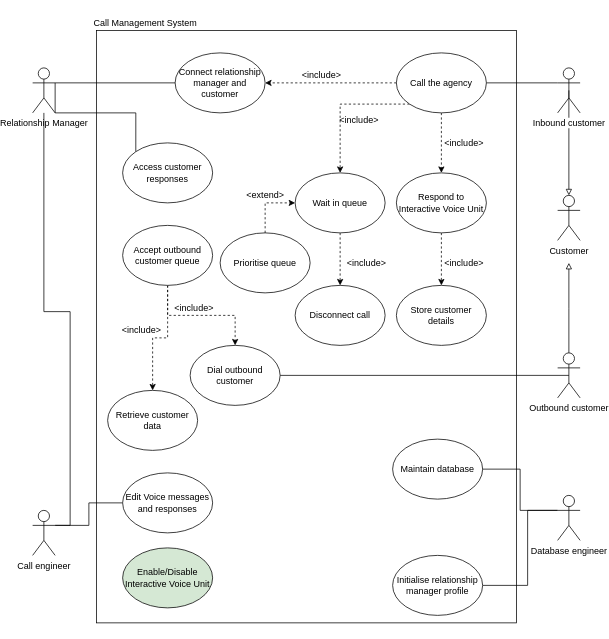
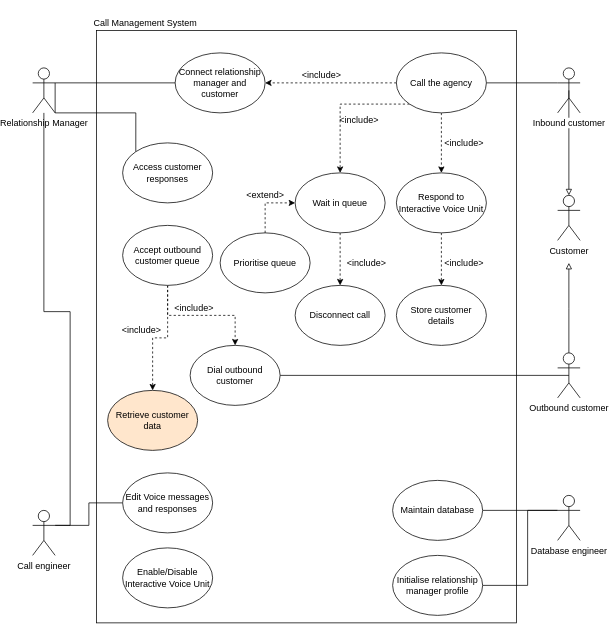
  <mxCell id="0" />
  <mxCell id="1" parent="0" />
  <mxCell id="2" value="" style="rounded=0;whiteSpace=wrap;html=1;" parent="1" vertex="1"><mxGeometry x="105" y="40" width="560" height="790" as="geometry" /></mxCell>
  <mxCell id="3" style="edgeStyle=orthogonalEdgeStyle;rounded=0;orthogonalLoop=1;jettySize=auto;html=1;exitX=0;exitY=0.333;exitDx=0;exitDy=0;exitPerimeter=0;endArrow=none;endFill=0;" parent="1" source="5" target="13" edge="1"><mxGeometry relative="1" as="geometry" /></mxCell>
  <mxCell id="4" style="edgeStyle=orthogonalEdgeStyle;rounded=0;orthogonalLoop=1;jettySize=auto;html=1;exitX=0.5;exitY=0.5;exitDx=0;exitDy=0;exitPerimeter=0;entryX=0.5;entryY=0;entryDx=0;entryDy=0;entryPerimeter=0;endArrow=block;endFill=0;" edge="1" parent="1" source="5" target="43"><mxGeometry relative="1" as="geometry" /></mxCell>
  <mxCell id="5" value="Inbound customer" style="shape=umlActor;verticalLabelPosition=bottom;labelBackgroundColor=#ffffff;verticalAlign=top;html=1;outlineConnect=0;" parent="1" vertex="1"><mxGeometry x="720" y="90" width="30" height="60" as="geometry" /></mxCell>
  <mxCell id="6" style="edgeStyle=orthogonalEdgeStyle;rounded=0;orthogonalLoop=1;jettySize=auto;html=1;exitX=1;exitY=0.333;exitDx=0;exitDy=0;exitPerimeter=0;entryX=0;entryY=0.5;entryDx=0;entryDy=0;endArrow=none;endFill=0;" parent="1" source="8" target="17" edge="1"><mxGeometry relative="1" as="geometry" /></mxCell>
  <mxCell id="7" style="edgeStyle=orthogonalEdgeStyle;rounded=0;orthogonalLoop=1;jettySize=auto;html=1;exitX=1;exitY=0.333;exitDx=0;exitDy=0;exitPerimeter=0;entryX=0;entryY=0;entryDx=0;entryDy=0;endArrow=none;endFill=0;" edge="1" parent="1" source="8" target="31"><mxGeometry relative="1" as="geometry"><Array as="points"><mxPoint x="50" y="150" /><mxPoint x="158" y="150" /></Array></mxGeometry></mxCell>
  <mxCell id="8" value="Relationship Manager" style="shape=umlActor;verticalLabelPosition=bottom;labelBackgroundColor=#ffffff;verticalAlign=top;html=1;outlineConnect=0;" parent="1" vertex="1"><mxGeometry x="20" y="90" width="30" height="60" as="geometry" /></mxCell>
  <mxCell id="9" value="Call Management System" style="text;html=1;align=center;verticalAlign=middle;resizable=0;points=[];autosize=1;" parent="1" vertex="1"><mxGeometry x="95" y="20" width="150" height="20" as="geometry" /></mxCell>
  <mxCell id="10" value="" style="edgeStyle=orthogonalEdgeStyle;rounded=0;orthogonalLoop=1;jettySize=auto;html=1;endArrow=classic;endFill=1;dashed=1;" parent="1" source="13" target="17" edge="1"><mxGeometry relative="1" as="geometry" /></mxCell>
  <mxCell id="11" value="" style="edgeStyle=orthogonalEdgeStyle;rounded=0;orthogonalLoop=1;jettySize=auto;html=1;dashed=1;endArrow=classic;endFill=1;" parent="1" source="13" target="15" edge="1"><mxGeometry relative="1" as="geometry" /></mxCell>
  <mxCell id="12" style="edgeStyle=orthogonalEdgeStyle;rounded=0;orthogonalLoop=1;jettySize=auto;html=1;exitX=0;exitY=1;exitDx=0;exitDy=0;entryX=0.5;entryY=0;entryDx=0;entryDy=0;endArrow=classic;endFill=1;dashed=1;" parent="1" source="13" target="21" edge="1"><mxGeometry relative="1" as="geometry" /></mxCell>
  <mxCell id="13" value="Call the agency" style="ellipse;whiteSpace=wrap;html=1;" parent="1" vertex="1"><mxGeometry x="505" y="70" width="120" height="80" as="geometry" /></mxCell>
  <mxCell id="14" value="" style="edgeStyle=orthogonalEdgeStyle;rounded=0;orthogonalLoop=1;jettySize=auto;html=1;dashed=1;endArrow=classic;endFill=1;" parent="1" source="15" target="16" edge="1"><mxGeometry relative="1" as="geometry" /></mxCell>
  <mxCell id="15" value="Respond to Interactive Voice Unit" style="ellipse;whiteSpace=wrap;html=1;" parent="1" vertex="1"><mxGeometry x="505" y="230" width="120" height="80" as="geometry" /></mxCell>
  <mxCell id="16" value="Store customer details" style="ellipse;whiteSpace=wrap;html=1;" parent="1" vertex="1"><mxGeometry x="505" y="380" width="120" height="80" as="geometry" /></mxCell>
  <mxCell id="17" value="Connect relationship manager and customer" style="ellipse;whiteSpace=wrap;html=1;" parent="1" vertex="1"><mxGeometry x="210" y="70" width="120" height="80" as="geometry" /></mxCell>
  <mxCell id="18" value="&amp;lt;include&amp;gt;" style="text;html=1;align=center;verticalAlign=middle;resizable=0;points=[];autosize=1;" parent="1" vertex="1"><mxGeometry x="370" y="90" width="70" height="20" as="geometry" /></mxCell>
  <mxCell id="19" value="&amp;lt;include&amp;gt;" style="text;html=1;align=center;verticalAlign=middle;resizable=0;points=[];autosize=1;" parent="1" vertex="1"><mxGeometry x="560" y="180" width="70" height="20" as="geometry" /></mxCell>
  <mxCell id="20" value="" style="edgeStyle=orthogonalEdgeStyle;rounded=0;orthogonalLoop=1;jettySize=auto;html=1;dashed=1;endArrow=classic;endFill=1;" parent="1" source="21" target="22" edge="1"><mxGeometry relative="1" as="geometry" /></mxCell>
  <mxCell id="21" value="Wait in queue" style="ellipse;whiteSpace=wrap;html=1;" parent="1" vertex="1"><mxGeometry x="370" y="230" width="120" height="80" as="geometry" /></mxCell>
  <mxCell id="22" value="Disconnect call" style="ellipse;whiteSpace=wrap;html=1;" parent="1" vertex="1"><mxGeometry x="370" y="380" width="120" height="80" as="geometry" /></mxCell>
  <mxCell id="23" value="&amp;lt;include&amp;gt;" style="text;html=1;align=center;verticalAlign=middle;resizable=0;points=[];autosize=1;" parent="1" vertex="1"><mxGeometry x="420" y="150" width="70" height="20" as="geometry" /></mxCell>
  <mxCell id="24" value="&amp;lt;include&amp;gt;" style="text;html=1;align=center;verticalAlign=middle;resizable=0;points=[];autosize=1;" parent="1" vertex="1"><mxGeometry x="430" y="340" width="70" height="20" as="geometry" /></mxCell>
  <mxCell id="25" value="&amp;lt;include&amp;gt;" style="text;html=1;align=center;verticalAlign=middle;resizable=0;points=[];autosize=1;" parent="1" vertex="1"><mxGeometry x="560" y="340" width="70" height="20" as="geometry" /></mxCell>
  <mxCell id="26" style="edgeStyle=orthogonalEdgeStyle;rounded=0;orthogonalLoop=1;jettySize=auto;html=1;exitX=1;exitY=0.333;exitDx=0;exitDy=0;exitPerimeter=0;entryX=0;entryY=0.5;entryDx=0;entryDy=0;endArrow=none;endFill=0;" edge="1" parent="1" source="28" target="29"><mxGeometry relative="1" as="geometry" /></mxCell>
  <mxCell id="27" style="edgeStyle=orthogonalEdgeStyle;rounded=0;orthogonalLoop=1;jettySize=auto;html=1;exitX=1;exitY=0.333;exitDx=0;exitDy=0;exitPerimeter=0;endArrow=none;endFill=0;" edge="1" parent="1" source="28" target="8"><mxGeometry relative="1" as="geometry" /></mxCell>
  <mxCell id="28" value="Call engineer" style="shape=umlActor;verticalLabelPosition=bottom;labelBackgroundColor=#ffffff;verticalAlign=top;html=1;outlineConnect=0;" vertex="1" parent="1"><mxGeometry x="20" y="680" width="30" height="60" as="geometry" /></mxCell>
  <mxCell id="29" value="Edit Voice messages and responses" style="ellipse;whiteSpace=wrap;html=1;" vertex="1" parent="1"><mxGeometry x="140" y="630" width="120" height="80" as="geometry" /></mxCell>
- <mxCell id="30" value="Enable/Disable Interactive Voice Unit" style="ellipse;whiteSpace=wrap;html=1;fillColor=#d5e8d4;" vertex="1" parent="1"><mxGeometry x="140" y="730" width="120" height="80" as="geometry" /></mxCell>
+ <mxCell id="30" value="Enable/Disable Interactive Voice Unit" style="ellipse;whiteSpace=wrap;html=1;" vertex="1" parent="1"><mxGeometry x="140" y="730" width="120" height="80" as="geometry" /></mxCell>
  <mxCell id="31" value="Access customer responses" style="ellipse;whiteSpace=wrap;html=1;" vertex="1" parent="1"><mxGeometry x="140" y="190" width="120" height="80" as="geometry" /></mxCell>
  <mxCell id="32" style="edgeStyle=orthogonalEdgeStyle;rounded=0;orthogonalLoop=1;jettySize=auto;html=1;exitX=0;exitY=0.333;exitDx=0;exitDy=0;exitPerimeter=0;entryX=1;entryY=0.5;entryDx=0;entryDy=0;endArrow=none;endFill=0;" edge="1" parent="1" source="34" target="44"><mxGeometry relative="1" as="geometry" /></mxCell>
  <mxCell id="33" style="edgeStyle=orthogonalEdgeStyle;rounded=0;orthogonalLoop=1;jettySize=auto;html=1;exitX=0;exitY=0.333;exitDx=0;exitDy=0;exitPerimeter=0;entryX=1;entryY=0.5;entryDx=0;entryDy=0;endArrow=none;endFill=0;" edge="1" parent="1" source="34" target="47"><mxGeometry relative="1" as="geometry"><Array as="points"><mxPoint x="680" y="680" /><mxPoint x="680" y="780" /></Array></mxGeometry></mxCell>
  <mxCell id="34" value="Database engineer&lt;br&gt;" style="shape=umlActor;verticalLabelPosition=bottom;labelBackgroundColor=#ffffff;verticalAlign=top;html=1;outlineConnect=0;" vertex="1" parent="1"><mxGeometry x="720" y="660" width="30" height="60" as="geometry" /></mxCell>
  <mxCell id="35" style="edgeStyle=orthogonalEdgeStyle;rounded=0;orthogonalLoop=1;jettySize=auto;html=1;exitX=0.5;exitY=0;exitDx=0;exitDy=0;exitPerimeter=0;endArrow=block;endFill=0;" edge="1" parent="1" source="36"><mxGeometry relative="1" as="geometry"><mxPoint x="735" y="350" as="targetPoint" /></mxGeometry></mxCell>
  <mxCell id="36" value="Outbound customer" style="shape=umlActor;verticalLabelPosition=bottom;labelBackgroundColor=#ffffff;verticalAlign=top;html=1;outlineConnect=0;" vertex="1" parent="1"><mxGeometry x="720" y="470" width="30" height="60" as="geometry" /></mxCell>
  <mxCell id="37" value="" style="edgeStyle=orthogonalEdgeStyle;rounded=0;orthogonalLoop=1;jettySize=auto;html=1;endArrow=classic;endFill=1;dashed=1;" edge="1" parent="1" source="39" target="41"><mxGeometry relative="1" as="geometry" /></mxCell>
  <mxCell id="38" style="edgeStyle=orthogonalEdgeStyle;rounded=0;orthogonalLoop=1;jettySize=auto;html=1;exitX=0.5;exitY=1;exitDx=0;exitDy=0;entryX=0.5;entryY=0;entryDx=0;entryDy=0;endArrow=classic;endFill=1;dashed=1;" edge="1" parent="1" source="39" target="45"><mxGeometry relative="1" as="geometry" /></mxCell>
  <mxCell id="39" value="Accept outbound customer queue" style="ellipse;whiteSpace=wrap;html=1;" vertex="1" parent="1"><mxGeometry x="140" y="300" width="120" height="80" as="geometry" /></mxCell>
  <mxCell id="40" style="edgeStyle=orthogonalEdgeStyle;rounded=0;orthogonalLoop=1;jettySize=auto;html=1;exitX=1;exitY=0.5;exitDx=0;exitDy=0;entryX=0.5;entryY=0.5;entryDx=0;entryDy=0;entryPerimeter=0;endArrow=none;endFill=0;" edge="1" parent="1" source="41" target="36"><mxGeometry relative="1" as="geometry" /></mxCell>
  <mxCell id="41" value="Dial outbound customer" style="ellipse;whiteSpace=wrap;html=1;" vertex="1" parent="1"><mxGeometry x="230" y="460" width="120" height="80" as="geometry" /></mxCell>
  <mxCell id="42" value="&amp;lt;include&amp;gt;" style="text;html=1;align=center;verticalAlign=middle;resizable=0;points=[];autosize=1;" vertex="1" parent="1"><mxGeometry x="200" y="400" width="70" height="20" as="geometry" /></mxCell>
  <mxCell id="43" value="Customer" style="shape=umlActor;verticalLabelPosition=bottom;labelBackgroundColor=#ffffff;verticalAlign=top;html=1;outlineConnect=0;" vertex="1" parent="1"><mxGeometry x="720" y="260" width="30" height="60" as="geometry" /></mxCell>
- <mxCell id="44" value="Maintain database" style="ellipse;whiteSpace=wrap;html=1;" vertex="1" parent="1"><mxGeometry x="500" y="585" width="120" height="80" as="geometry" /></mxCell>
- <mxCell id="45" value="Retrieve customer data" style="ellipse;whiteSpace=wrap;html=1;" vertex="1" parent="1"><mxGeometry x="120" y="520" width="120" height="80" as="geometry" /></mxCell>
+ <mxCell id="44" value="Maintain database" style="ellipse;whiteSpace=wrap;html=1;" vertex="1" parent="1"><mxGeometry x="500" y="640" width="120" height="80" as="geometry" /></mxCell>
+ <mxCell id="45" value="Retrieve customer data" style="ellipse;whiteSpace=wrap;html=1;fillColor=#ffe6cc;" vertex="1" parent="1"><mxGeometry x="120" y="520" width="120" height="80" as="geometry" /></mxCell>
  <mxCell id="46" value="&amp;lt;include&amp;gt;" style="text;html=1;align=center;verticalAlign=middle;resizable=0;points=[];autosize=1;" vertex="1" parent="1"><mxGeometry x="130" y="430" width="70" height="20" as="geometry" /></mxCell>
  <mxCell id="47" value="Initialise relationship manager profile" style="ellipse;whiteSpace=wrap;html=1;" vertex="1" parent="1"><mxGeometry x="500" y="740" width="120" height="80" as="geometry" /></mxCell>
  <mxCell id="48" style="edgeStyle=orthogonalEdgeStyle;rounded=0;orthogonalLoop=1;jettySize=auto;html=1;exitX=0.5;exitY=0;exitDx=0;exitDy=0;entryX=0;entryY=0.5;entryDx=0;entryDy=0;endArrow=classic;endFill=1;dashed=1;" edge="1" parent="1" source="49" target="21"><mxGeometry relative="1" as="geometry" /></mxCell>
  <mxCell id="49" value="Prioritise queue" style="ellipse;whiteSpace=wrap;html=1;" vertex="1" parent="1"><mxGeometry x="270" y="310" width="120" height="80" as="geometry" /></mxCell>
  <mxCell id="50" value="&amp;lt;extend&amp;gt;" style="text;html=1;align=center;verticalAlign=middle;resizable=0;points=[];autosize=1;" vertex="1" parent="1"><mxGeometry x="295" y="250" width="70" height="20" as="geometry" /></mxCell>
